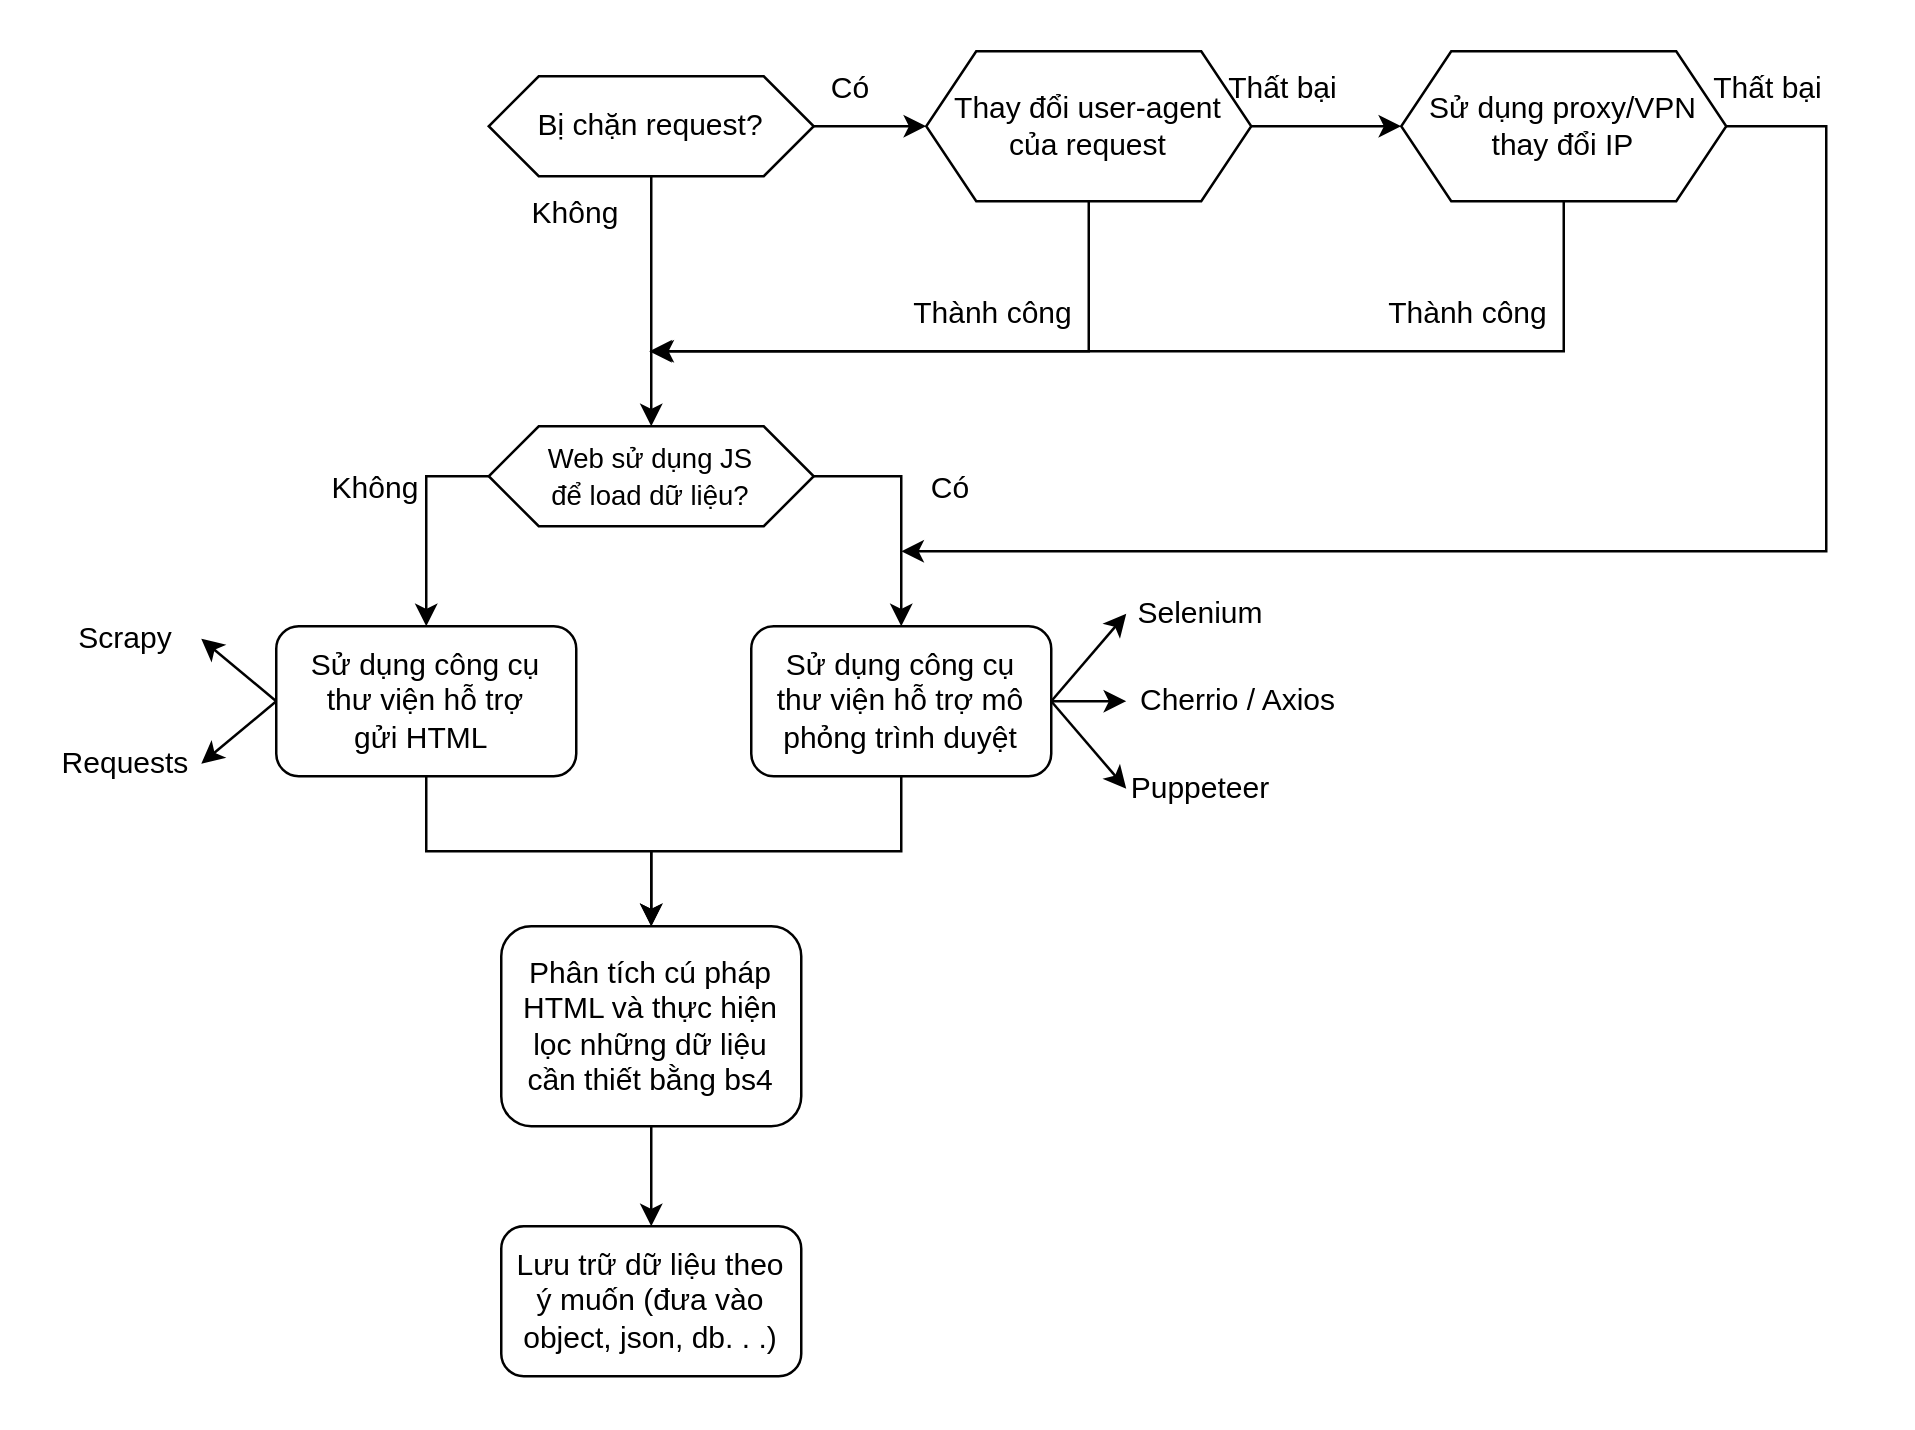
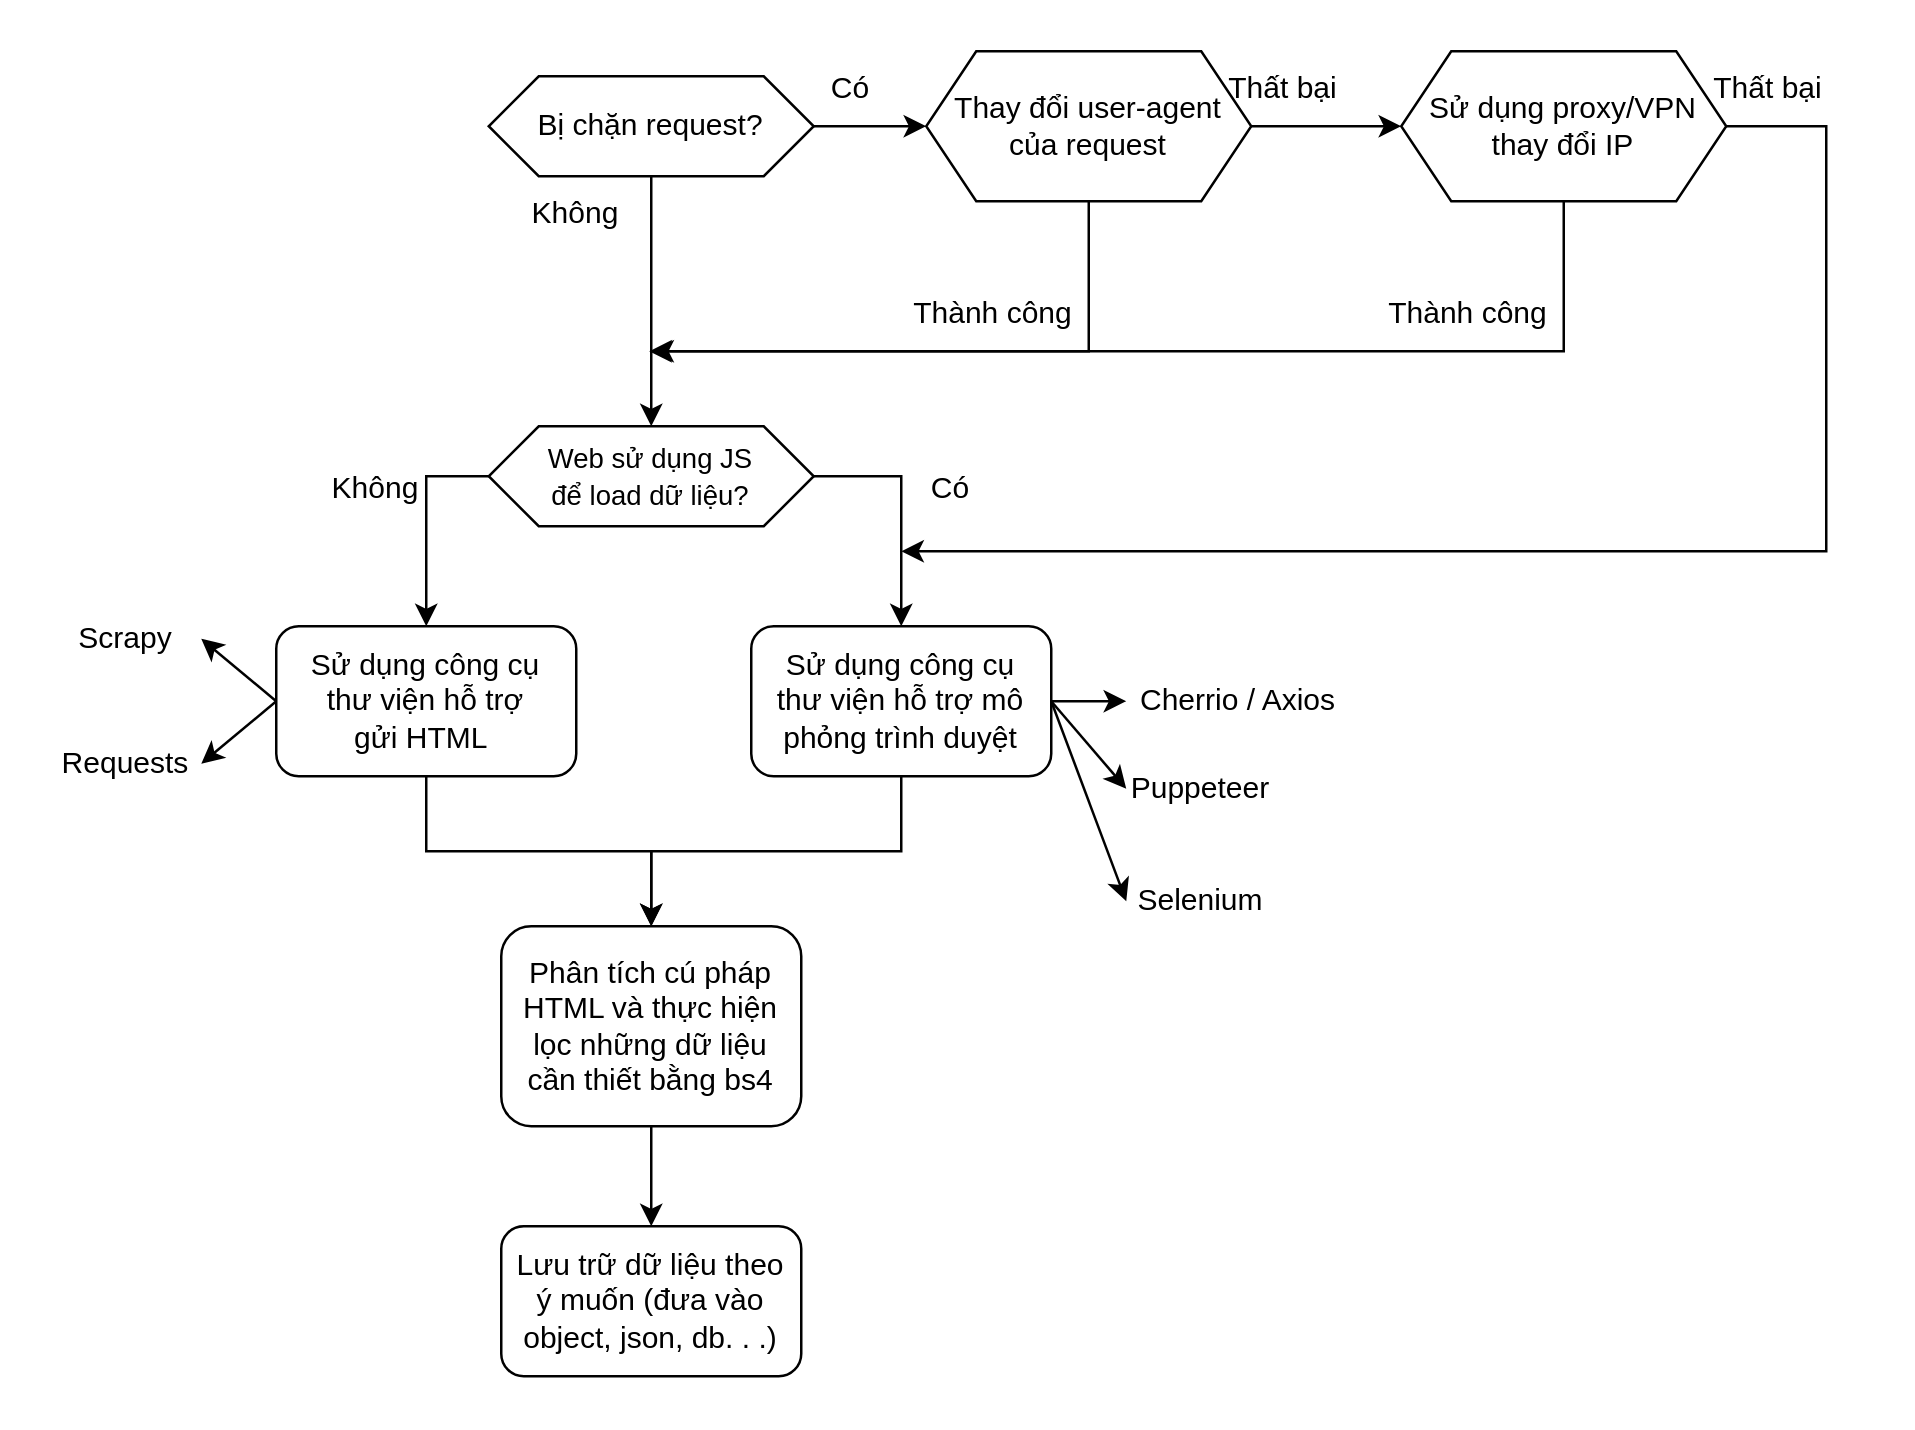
  <mxCell id="0" />
  <mxCell id="1" parent="0" />
  <mxCell id="2" value="" style="edgeStyle=orthogonalEdgeStyle;rounded=0;orthogonalLoop=1;jettySize=auto;html=1;" edge="1" parent="1" source="3" target="26"><mxGeometry relative="1" as="geometry" /></mxCell>
  <mxCell id="3" value="Sử dụng công cụ&lt;br&gt;thư viện hỗ trợ &lt;br&gt;gửi HTML&amp;nbsp;" style="rounded=1;whiteSpace=wrap;html=1;fontSize=12;glass=0;strokeWidth=1;shadow=0;" parent="1" vertex="1"><mxGeometry x="110" y="250" width="120" height="60" as="geometry" /></mxCell>
  <mxCell id="4" value="" style="endArrow=classic;html=1;rounded=0;exitX=0;exitY=0.5;exitDx=0;exitDy=0;entryX=1;entryY=0.5;entryDx=0;entryDy=0;" edge="1" parent="1" source="3" target="5"><mxGeometry width="50" height="50" relative="1" as="geometry"><mxPoint x="120" y="390" as="sourcePoint" /><mxPoint x="160" y="310" as="targetPoint" /></mxGeometry></mxCell>
  <mxCell id="5" value="Scrapy" style="text;html=1;strokeColor=none;fillColor=none;align=center;verticalAlign=middle;whiteSpace=wrap;rounded=0;" vertex="1" parent="1"><mxGeometry x="20" y="240" width="60" height="30" as="geometry" /></mxCell>
  <mxCell id="6" value="Requests" style="text;html=1;strokeColor=none;fillColor=none;align=center;verticalAlign=middle;whiteSpace=wrap;rounded=0;" vertex="1" parent="1"><mxGeometry x="20" y="290" width="60" height="30" as="geometry" /></mxCell>
  <mxCell id="7" style="edgeStyle=orthogonalEdgeStyle;rounded=0;orthogonalLoop=1;jettySize=auto;html=1;entryX=0.5;entryY=0;entryDx=0;entryDy=0;" edge="1" parent="1" source="9" target="11"><mxGeometry relative="1" as="geometry"><mxPoint x="260" y="110" as="targetPoint" /></mxGeometry></mxCell>
  <mxCell id="8" value="" style="edgeStyle=orthogonalEdgeStyle;rounded=0;orthogonalLoop=1;jettySize=auto;html=1;" edge="1" parent="1" source="9" target="30"><mxGeometry relative="1" as="geometry" /></mxCell>
  <mxCell id="9" value="Bị chặn request?" style="shape=hexagon;perimeter=hexagonPerimeter2;whiteSpace=wrap;html=1;fixedSize=1;" vertex="1" parent="1"><mxGeometry x="195" y="30" width="130" height="40" as="geometry" /></mxCell>
  <mxCell id="10" value="" style="edgeStyle=orthogonalEdgeStyle;rounded=0;orthogonalLoop=1;jettySize=auto;html=1;exitX=0;exitY=0.5;exitDx=0;exitDy=0;" edge="1" parent="1" source="11" target="3"><mxGeometry relative="1" as="geometry" /></mxCell>
  <mxCell id="11" value="&lt;font style=&quot;font-size: 11px;&quot;&gt;Web sử dụng JS &lt;br&gt;để load dữ liệu?&lt;/font&gt;" style="shape=hexagon;perimeter=hexagonPerimeter2;whiteSpace=wrap;html=1;fixedSize=1;" vertex="1" parent="1"><mxGeometry x="195" y="170" width="130" height="40" as="geometry" /></mxCell>
  <mxCell id="12" value="Không" style="text;html=1;strokeColor=none;fillColor=none;align=center;verticalAlign=middle;whiteSpace=wrap;rounded=0;" vertex="1" parent="1"><mxGeometry x="200" y="70" width="60" height="30" as="geometry" /></mxCell>
  <mxCell id="13" value="Không" style="text;html=1;strokeColor=none;fillColor=none;align=center;verticalAlign=middle;whiteSpace=wrap;rounded=0;" vertex="1" parent="1"><mxGeometry x="120" y="180" width="60" height="30" as="geometry" /></mxCell>
  <mxCell id="14" value="" style="endArrow=classic;html=1;rounded=0;entryX=1;entryY=0.5;entryDx=0;entryDy=0;exitX=0;exitY=0.5;exitDx=0;exitDy=0;" edge="1" parent="1" source="3" target="6"><mxGeometry width="50" height="50" relative="1" as="geometry"><mxPoint x="280" y="270" as="sourcePoint" /><mxPoint x="330" y="220" as="targetPoint" /></mxGeometry></mxCell>
  <mxCell id="15" value="" style="edgeStyle=orthogonalEdgeStyle;rounded=0;orthogonalLoop=1;jettySize=auto;html=1;exitX=1;exitY=0.5;exitDx=0;exitDy=0;" edge="1" target="19" parent="1" source="11"><mxGeometry relative="1" as="geometry"><mxPoint x="435" y="190" as="sourcePoint" /></mxGeometry></mxCell>
  <mxCell id="16" style="rounded=0;orthogonalLoop=1;jettySize=auto;html=1;entryX=0;entryY=0.5;entryDx=0;entryDy=0;exitX=1;exitY=0.5;exitDx=0;exitDy=0;" edge="1" parent="1" source="19" target="23"><mxGeometry relative="1" as="geometry" /></mxCell>
  <mxCell id="17" value="" style="edgeStyle=orthogonalEdgeStyle;rounded=0;orthogonalLoop=1;jettySize=auto;html=1;entryX=0;entryY=0.5;entryDx=0;entryDy=0;" edge="1" parent="1" source="19" target="24"><mxGeometry relative="1" as="geometry"><mxPoint x="450" y="280.059" as="targetPoint" /></mxGeometry></mxCell>
  <mxCell id="18" style="edgeStyle=orthogonalEdgeStyle;rounded=0;orthogonalLoop=1;jettySize=auto;html=1;exitX=0.5;exitY=1;exitDx=0;exitDy=0;entryX=0.5;entryY=0;entryDx=0;entryDy=0;" edge="1" parent="1" source="19" target="26"><mxGeometry relative="1" as="geometry" /></mxCell>
  <mxCell id="19" value="Sử dụng công cụ&lt;br&gt;thư viện hỗ trợ mô phỏng trình duyệt" style="rounded=1;whiteSpace=wrap;html=1;fontSize=12;glass=0;strokeWidth=1;shadow=0;" vertex="1" parent="1"><mxGeometry x="300" y="250" width="120" height="60" as="geometry" /></mxCell>
  <mxCell id="20" value="Có" style="text;html=1;strokeColor=none;fillColor=none;align=center;verticalAlign=middle;whiteSpace=wrap;rounded=0;" vertex="1" parent="1"><mxGeometry x="350" y="180" width="60" height="30" as="geometry" /></mxCell>
  <mxCell id="21" value="" style="endArrow=classic;html=1;rounded=0;exitX=1;exitY=0.5;exitDx=0;exitDy=0;entryX=0;entryY=0.5;entryDx=0;entryDy=0;" edge="1" parent="1" source="19" target="22"><mxGeometry width="50" height="50" relative="1" as="geometry"><mxPoint x="280" y="270" as="sourcePoint" /><mxPoint x="440" y="250" as="targetPoint" /></mxGeometry></mxCell>
- <mxCell id="22" value="Selenium" style="text;html=1;strokeColor=none;fillColor=none;align=center;verticalAlign=middle;whiteSpace=wrap;rounded=0;" vertex="1" parent="1"><mxGeometry x="450" y="230" width="60" height="30" as="geometry" /></mxCell>
+ <mxCell id="22" value="Selenium" style="text;html=1;strokeColor=none;fillColor=none;align=center;verticalAlign=middle;whiteSpace=wrap;rounded=0;" vertex="1" parent="1"><mxGeometry x="450" y="345" width="60" height="30" as="geometry" /></mxCell>
  <mxCell id="23" value="Puppeteer" style="text;html=1;strokeColor=none;fillColor=none;align=center;verticalAlign=middle;whiteSpace=wrap;rounded=0;" vertex="1" parent="1"><mxGeometry x="450" y="300" width="60" height="30" as="geometry" /></mxCell>
  <mxCell id="24" value="Cherrio / Axios" style="text;html=1;strokeColor=none;fillColor=none;align=center;verticalAlign=middle;whiteSpace=wrap;rounded=0;" vertex="1" parent="1"><mxGeometry x="450" y="265" width="90" height="30" as="geometry" /></mxCell>
  <mxCell id="25" value="" style="edgeStyle=orthogonalEdgeStyle;rounded=0;orthogonalLoop=1;jettySize=auto;html=1;" edge="1" parent="1" source="26" target="27"><mxGeometry relative="1" as="geometry" /></mxCell>
  <mxCell id="26" value="Phân tích cú pháp HTML và thực hiện lọc những dữ liệu &lt;br&gt;cần thiết bằng bs4" style="rounded=1;whiteSpace=wrap;html=1;fontSize=12;glass=0;strokeWidth=1;shadow=0;" vertex="1" parent="1"><mxGeometry x="200" y="370" width="120" height="80" as="geometry" /></mxCell>
  <mxCell id="27" value="Lưu trữ dữ liệu theo &lt;br&gt;ý muốn (đưa vào object, json, db. . .)" style="rounded=1;whiteSpace=wrap;html=1;fontSize=12;glass=0;strokeWidth=1;shadow=0;" vertex="1" parent="1"><mxGeometry x="200" y="490" width="120" height="60" as="geometry" /></mxCell>
  <mxCell id="28" value="" style="edgeStyle=orthogonalEdgeStyle;rounded=0;orthogonalLoop=1;jettySize=auto;html=1;" edge="1" parent="1" source="30"><mxGeometry relative="1" as="geometry"><mxPoint x="260" y="140" as="targetPoint" /><Array as="points"><mxPoint x="435" y="140" /><mxPoint x="260" y="140" /></Array></mxGeometry></mxCell>
  <mxCell id="29" value="" style="edgeStyle=orthogonalEdgeStyle;rounded=0;orthogonalLoop=1;jettySize=auto;html=1;" edge="1" parent="1" source="30" target="35"><mxGeometry relative="1" as="geometry" /></mxCell>
  <mxCell id="30" value="Thay đổi user-agent của request" style="shape=hexagon;perimeter=hexagonPerimeter2;whiteSpace=wrap;html=1;fixedSize=1;" vertex="1" parent="1"><mxGeometry x="370" y="20" width="130" height="60" as="geometry" /></mxCell>
  <mxCell id="31" value="Có" style="text;html=1;strokeColor=none;fillColor=none;align=center;verticalAlign=middle;whiteSpace=wrap;rounded=0;" vertex="1" parent="1"><mxGeometry x="310" y="20" width="60" height="30" as="geometry" /></mxCell>
  <mxCell id="32" value="Thành công" style="text;html=1;strokeColor=none;fillColor=none;align=center;verticalAlign=middle;whiteSpace=wrap;rounded=0;" vertex="1" parent="1"><mxGeometry x="360" y="110" width="74" height="30" as="geometry" /></mxCell>
  <mxCell id="33" style="edgeStyle=orthogonalEdgeStyle;rounded=0;orthogonalLoop=1;jettySize=auto;html=1;exitX=0.5;exitY=1;exitDx=0;exitDy=0;" edge="1" parent="1" source="35"><mxGeometry relative="1" as="geometry"><mxPoint x="259.167" y="140" as="targetPoint" /><Array as="points"><mxPoint x="625" y="140" /></Array></mxGeometry></mxCell>
  <mxCell id="34" value="" style="edgeStyle=orthogonalEdgeStyle;rounded=0;orthogonalLoop=1;jettySize=auto;html=1;exitX=0.25;exitY=1;exitDx=0;exitDy=0;" edge="1" parent="1" source="38"><mxGeometry relative="1" as="geometry"><mxPoint x="360" y="220" as="targetPoint" /><Array as="points"><mxPoint x="730" y="50" /><mxPoint x="730" y="220" /></Array></mxGeometry></mxCell>
  <mxCell id="35" value="Sử dụng proxy/VPN&lt;br&gt;thay đổi IP" style="shape=hexagon;perimeter=hexagonPerimeter2;whiteSpace=wrap;html=1;fixedSize=1;" vertex="1" parent="1"><mxGeometry x="560" y="20" width="130" height="60" as="geometry" /></mxCell>
  <mxCell id="36" value="Thất bại" style="text;html=1;strokeColor=none;fillColor=none;align=center;verticalAlign=middle;whiteSpace=wrap;rounded=0;" vertex="1" parent="1"><mxGeometry x="486" y="20" width="54" height="30" as="geometry" /></mxCell>
  <mxCell id="37" value="Thành công" style="text;html=1;strokeColor=none;fillColor=none;align=center;verticalAlign=middle;whiteSpace=wrap;rounded=0;" vertex="1" parent="1"><mxGeometry x="550" y="110" width="74" height="30" as="geometry" /></mxCell>
  <mxCell id="38" value="Thất bại" style="text;html=1;strokeColor=none;fillColor=none;align=center;verticalAlign=middle;whiteSpace=wrap;rounded=0;" vertex="1" parent="1"><mxGeometry x="670" y="20" width="74" height="30" as="geometry" /></mxCell>
